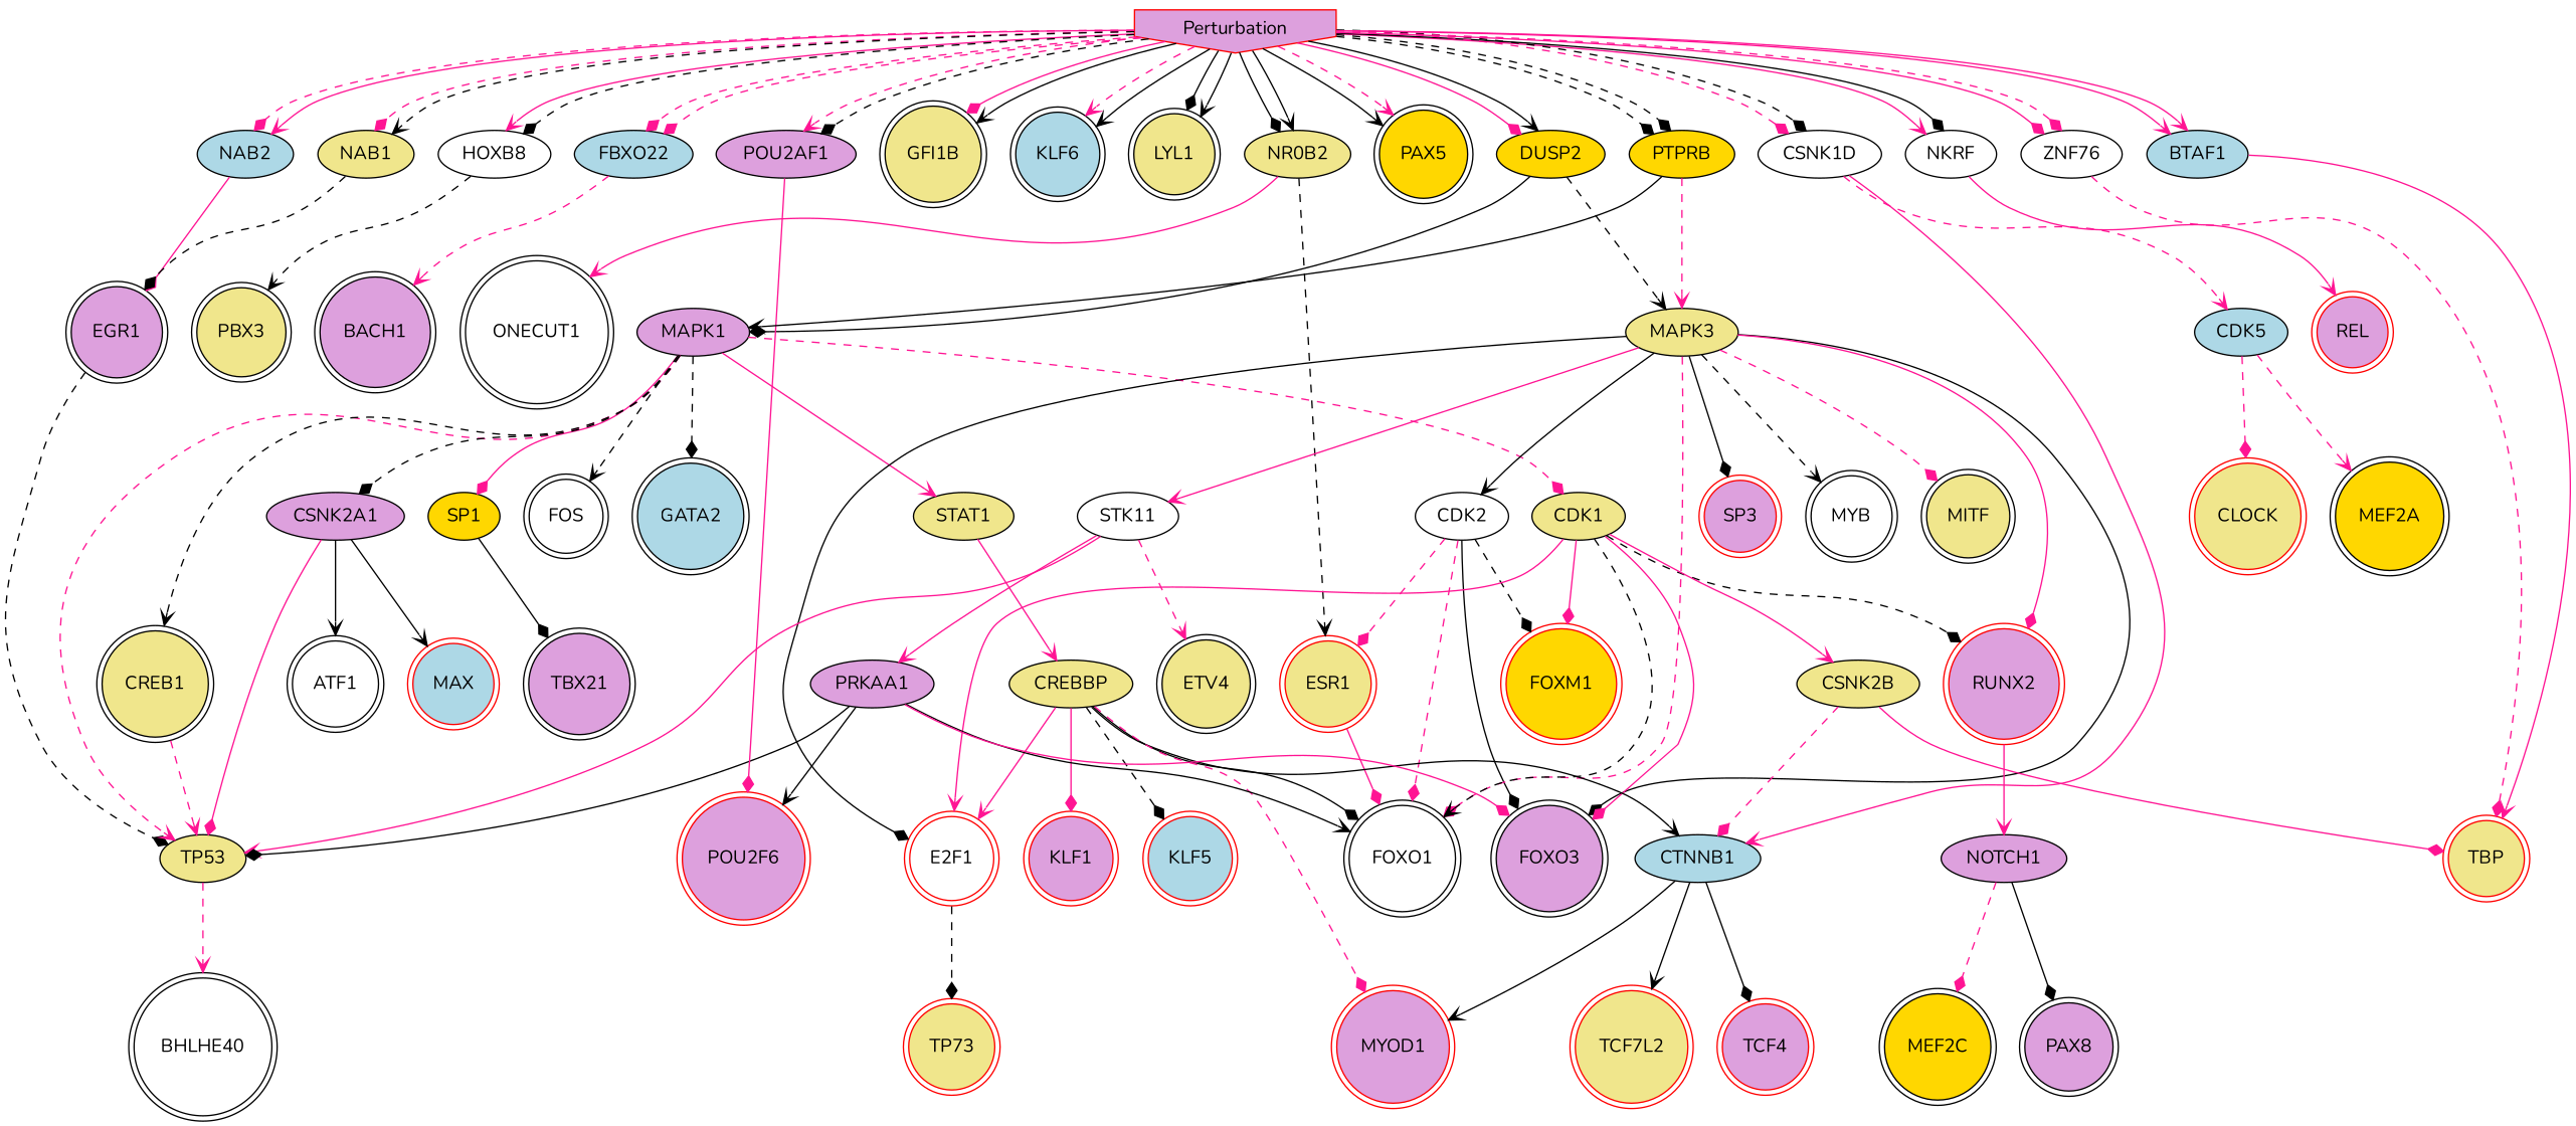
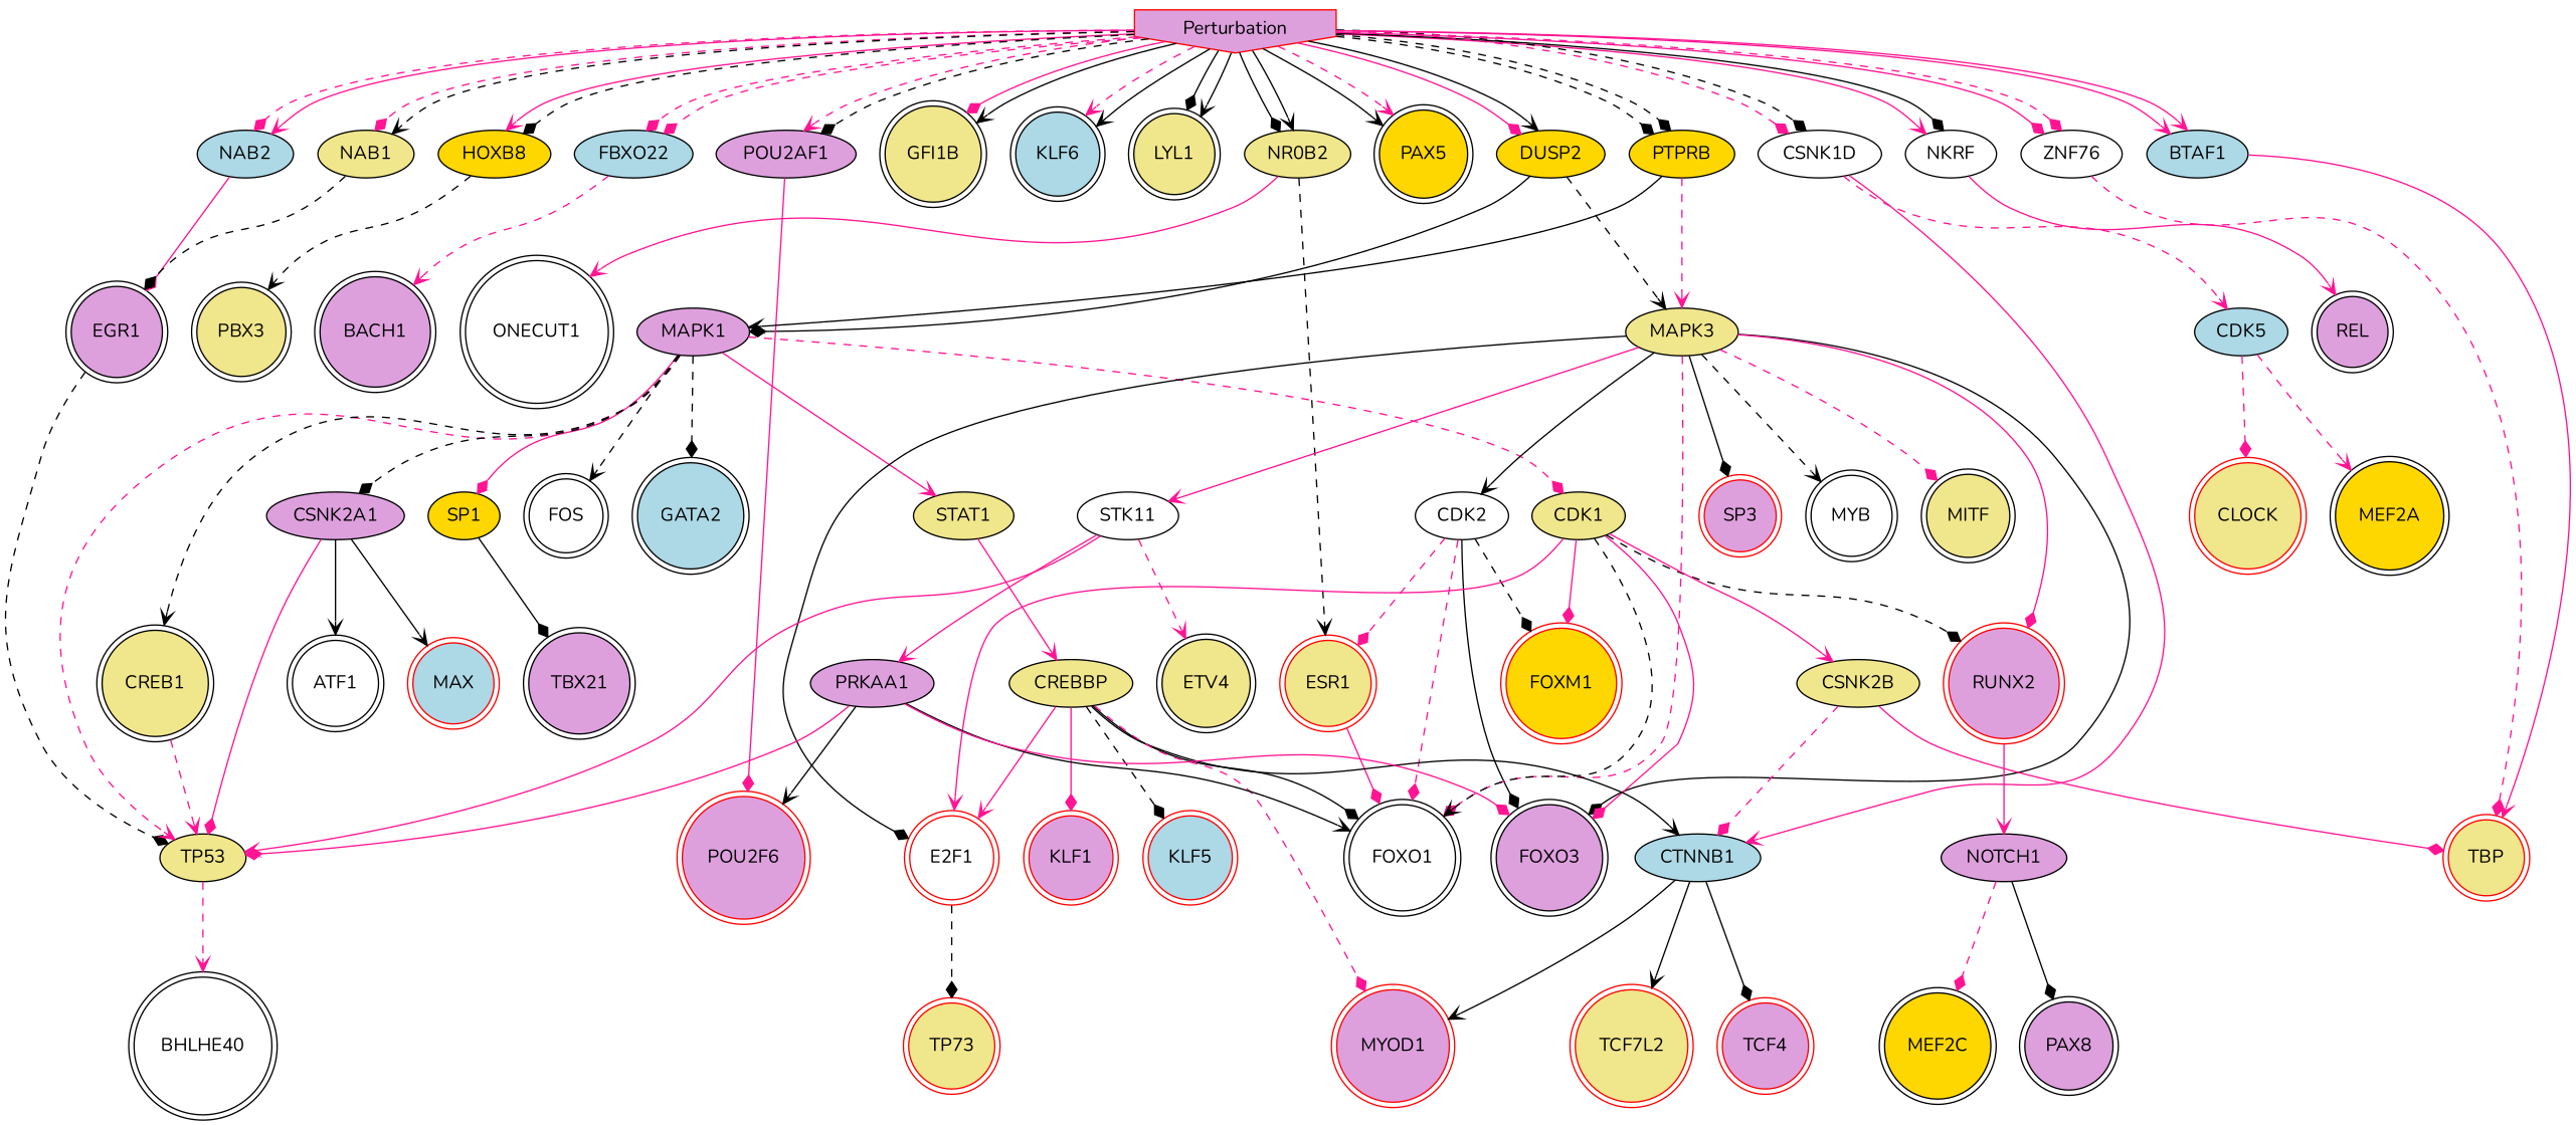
  digraph {
    fontname=Nunito
    node [fillcolor=khaki fontname=Nunito style=filled shape=doublecircle]
    edge [arrowhead=diamond color=deeppink fontname=Nunito penwidth=1 style=bold]
    NOTCH1 [fillcolor=plum shape=""]
    PAX8 [color=black fillcolor=plum]
    MEF2C [color=black fillcolor=gold]
    CDK2 [fillcolor=white shape=""]
    FOXO1 [color=black fillcolor=white]
    ESR1 [color=red]
    FOXO3 [color=black fillcolor=plum]
    FOXM1 [color=red fillcolor=gold]
    SP1 [fillcolor=gold shape=""]
    TBX21 [color=black fillcolor=plum]
    NAB2 [fillcolor=lightblue shape=""]
    EGR1 [color=black fillcolor=plum]
    TP53 [shape=""]
    BHLHE40 [color=black fillcolor=white]
    NR0B2 [shape=""]
    ONECUT1 [color=black fillcolor=white]
    DUSP2 [fillcolor=gold shape=""]
    MAPK1 [fillcolor=plum shape=""]
    MAPK3 [shape=""]
    FOS [color=black fillcolor=white]
    CSNK2A1 [fillcolor=plum shape=""]
    CREB1 [color=black]
    STAT1 [color=black shape=ellipse]
    GATA2 [color=black fillcolor=lightblue]
    CDK1 [shape=""]
    MYB [color=black fillcolor=white]
    RUNX2 [color=red fillcolor=plum]
    STK11 [fillcolor=white shape=""]
    MITF [color=black]
    E2F1 [color=red fillcolor=white]
    SP3 [color=red fillcolor=plum]
    ATF1 [color=black fillcolor=white]
    MAX [color=red fillcolor=lightblue]
    CREBBP [shape=""]
    CSNK2B [shape=""]
    ETV4 [color=black]
    PRKAA1 [fillcolor=plum shape=""]
    TP73 [color=red]
-   HOXB8 [fillcolor=white shape=""]
+   HOXB8 [fillcolor=gold shape=""]
    PBX3 [color=black]
    CTNNB1 [fillcolor=lightblue shape=""]
    MYOD1 [color=red fillcolor=plum]
    KLF1 [color=red fillcolor=plum]
    KLF5 [color=red fillcolor=lightblue]
    n45 [color=red fillcolor=plum label=POU2F6]
    FBXO22 [fillcolor=lightblue shape=""]
    BACH1 [color=black fillcolor=plum]
    CDK5 [fillcolor=lightblue shape=""]
    MEF2A [color=black fillcolor=gold]
    CLOCK [color=red]
    TCF7L2 [color=red]
    TCF4 [color=red fillcolor=plum]
    Perturbation [color=red fillcolor=plum shape=invhouse]
    GFI1B [color=black]
    KLF6 [color=black fillcolor=lightblue]
    LYL1 [color=black]
    NKRF [fillcolor=white shape=""]
    PAX5 [color=black fillcolor=gold]
    CSNK1D [fillcolor=white shape=""]
    POU2AF1 [fillcolor=plum shape=""]
    BTAF1 [fillcolor=lightblue shape=""]
    PTPRB [fillcolor=gold shape=""]
    NAB1 [shape=""]
    ZNF76 [fillcolor=white shape=""]
-   REL [color=red fillcolor=plum]
+   REL [color=black fillcolor=plum]
    TBP [color=red]
    NOTCH1 -> PAX8 [color=black]
    NOTCH1 -> MEF2C [style=dashed]
    CDK2 -> FOXO1 [style=dashed]
    CDK2 -> ESR1 [style=dashed]
    CDK2 -> FOXO3 [color=black]
    CDK2 -> FOXM1 [color=black style=dashed]
    ESR1 -> FOXO1
    SP1 -> TBX21 [color=black]
    NAB2 -> EGR1
    EGR1 -> TP53 [color=black style=dashed]
    TP53 -> BHLHE40 [arrowhead=vee style=dashed]
    NR0B2 -> ESR1 [arrowhead=vee color=black style=dashed]
    NR0B2 -> ONECUT1 [arrowhead=vee]
    DUSP2 -> MAPK1 [color=black]
    DUSP2 -> MAPK3 [arrowhead=vee color=black style=dashed]
    MAPK1 -> SP1
    MAPK1 -> TP53 [arrowhead=vee style=dashed]
    MAPK1 -> FOS [arrowhead=vee color=black style=dashed]
    MAPK1 -> CSNK2A1 [color=black style=dashed]
    MAPK1 -> CREB1 [arrowhead=vee color=black style=dashed]
    MAPK1 -> STAT1 [arrowhead=vee]
    MAPK1 -> GATA2 [color=black style=dashed]
    MAPK1 -> CDK1 [style=dashed]
    MAPK3 -> CDK2 [arrowhead=vee color=black]
    MAPK3 -> FOXO1 [style=dashed]
    MAPK3 -> FOXO3 [color=black]
    MAPK3 -> MYB [arrowhead=vee color=black style=dashed]
    MAPK3 -> RUNX2
    MAPK3 -> STK11 [arrowhead=vee]
    MAPK3 -> MITF [style=dashed]
    MAPK3 -> E2F1 [color=black]
    MAPK3 -> SP3 [color=black]
    CSNK2A1 -> TP53
    CSNK2A1 -> ATF1 [arrowhead=vee color=black]
    CSNK2A1 -> MAX [arrowhead=vee color=black]
    CREB1 -> TP53 [arrowhead=vee style=dashed]
    STAT1 -> CREBBP [arrowhead=vee]
    CDK1 -> FOXO1 [arrowhead=vee color=black style=dashed]
    CDK1 -> FOXO3
    CDK1 -> FOXM1
    CDK1 -> RUNX2 [color=black style=dashed]
    CDK1 -> E2F1 [arrowhead=vee]
    CDK1 -> CSNK2B [arrowhead=vee]
    RUNX2 -> NOTCH1 [arrowhead=vee]
    STK11 -> TP53 [arrowhead=vee]
    STK11 -> ETV4 [arrowhead=vee style=dashed]
    STK11 -> PRKAA1 [arrowhead=vee]
    E2F1 -> TP73 [color=black style=dashed]
    CREBBP -> FOXO1 [color=black]
    CREBBP -> E2F1 [arrowhead=vee]
    CREBBP -> CTNNB1 [arrowhead=vee color=black]
    CREBBP -> MYOD1 [style=dashed]
    CREBBP -> KLF1
    CREBBP -> KLF5 [color=black style=dashed]
    CSNK2B -> CTNNB1 [style=dashed]
    CSNK2B -> TBP
    PRKAA1 -> FOXO1 [arrowhead=vee color=black]
    PRKAA1 -> FOXO3
-   PRKAA1 -> TP53 [color=black]
+   PRKAA1 -> TP53
    PRKAA1 -> n45 [arrowhead=vee color=black]
    HOXB8 -> PBX3 [arrowhead=vee color=black style=dashed]
    CTNNB1 -> MYOD1 [arrowhead=vee color=black]
    CTNNB1 -> TCF7L2 [arrowhead=vee color=black]
    CTNNB1 -> TCF4 [color=black]
    FBXO22 -> BACH1 [arrowhead=vee style=dashed]
    CDK5 -> MEF2A [arrowhead=vee style=dashed]
    CDK5 -> CLOCK [style=dashed]
    Perturbation -> NAB2 [style=dashed]
    Perturbation -> NAB2 [arrowhead=vee]
    Perturbation -> NR0B2 [color=black]
    Perturbation -> NR0B2 [arrowhead=vee color=black]
    Perturbation -> DUSP2
    Perturbation -> DUSP2 [arrowhead=vee color=black]
    Perturbation -> HOXB8 [arrowhead=vee]
    Perturbation -> HOXB8 [color=black style=dashed]
    Perturbation -> FBXO22 [style=dashed]
    Perturbation -> FBXO22 [style=dashed]
    Perturbation -> GFI1B
    Perturbation -> GFI1B [arrowhead=vee color=black]
    Perturbation -> KLF6 [arrowhead=vee style=dashed]
    Perturbation -> KLF6 [arrowhead=vee color=black]
    Perturbation -> LYL1 [color=black]
    Perturbation -> LYL1 [arrowhead=vee color=black]
    Perturbation -> NKRF [arrowhead=vee]
    Perturbation -> NKRF [color=black]
    Perturbation -> PAX5 [arrowhead=vee color=black]
    Perturbation -> PAX5 [arrowhead=vee style=dashed]
    Perturbation -> CSNK1D [style=dashed]
    Perturbation -> CSNK1D [color=black style=dashed]
    Perturbation -> POU2AF1 [arrowhead=vee style=dashed]
    Perturbation -> POU2AF1 [color=black style=dashed]
    Perturbation -> BTAF1 [arrowhead=vee]
    Perturbation -> BTAF1 [arrowhead=vee]
    Perturbation -> PTPRB [color=black style=dashed]
    Perturbation -> PTPRB [color=black style=dashed]
    Perturbation -> NAB1 [style=dashed]
    Perturbation -> NAB1 [arrowhead=vee color=black style=dashed]
    Perturbation -> ZNF76
    Perturbation -> ZNF76 [style=dashed]
    NKRF -> REL [arrowhead=vee]
    CSNK1D -> CTNNB1 [arrowhead=vee]
    CSNK1D -> CDK5 [arrowhead=vee style=dashed]
    POU2AF1 -> n45
    BTAF1 -> TBP [arrowhead=vee]
    PTPRB -> MAPK1 [arrowhead=vee color=black]
    PTPRB -> MAPK3 [arrowhead=vee style=dashed]
    NAB1 -> EGR1 [color=black style=dashed]
    ZNF76 -> TBP [style=dashed]
  }
